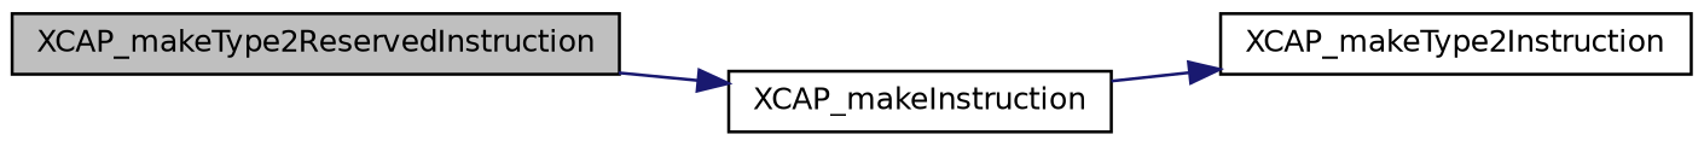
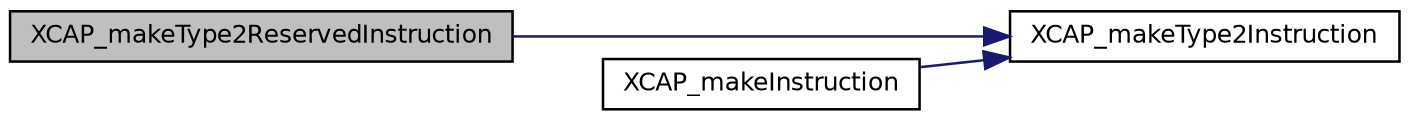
  digraph {
    rankdir=LR
    node [color=black fillcolor=white fontname=Helvetica fontsize=10 shape=record style=filled]
    edge [color=midnightblue fontname=Helvetica fontsize=10 labelfontname=Helvetica labelfontsize=10 style=solid]
    n1 [fillcolor=grey75 fontcolor=black height=0.2 label=XCAP_makeType2ReservedInstruction width=0.4]
    n2 [height=0.2 label=XCAP_makeType2Instruction width=0.4]
    n3 [height=0.2 label=XCAP_makeInstruction width=0.4]
-   n1 -> n3
+   n1 -> n2
    n3 -> n2
  }
